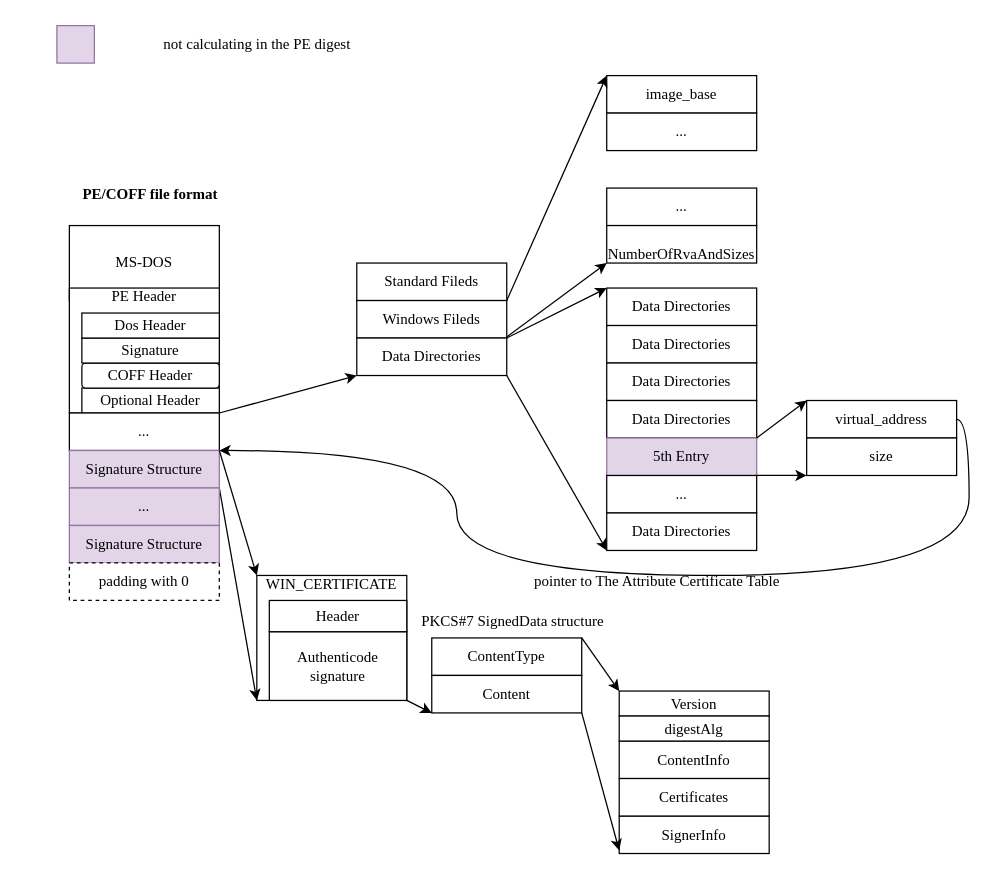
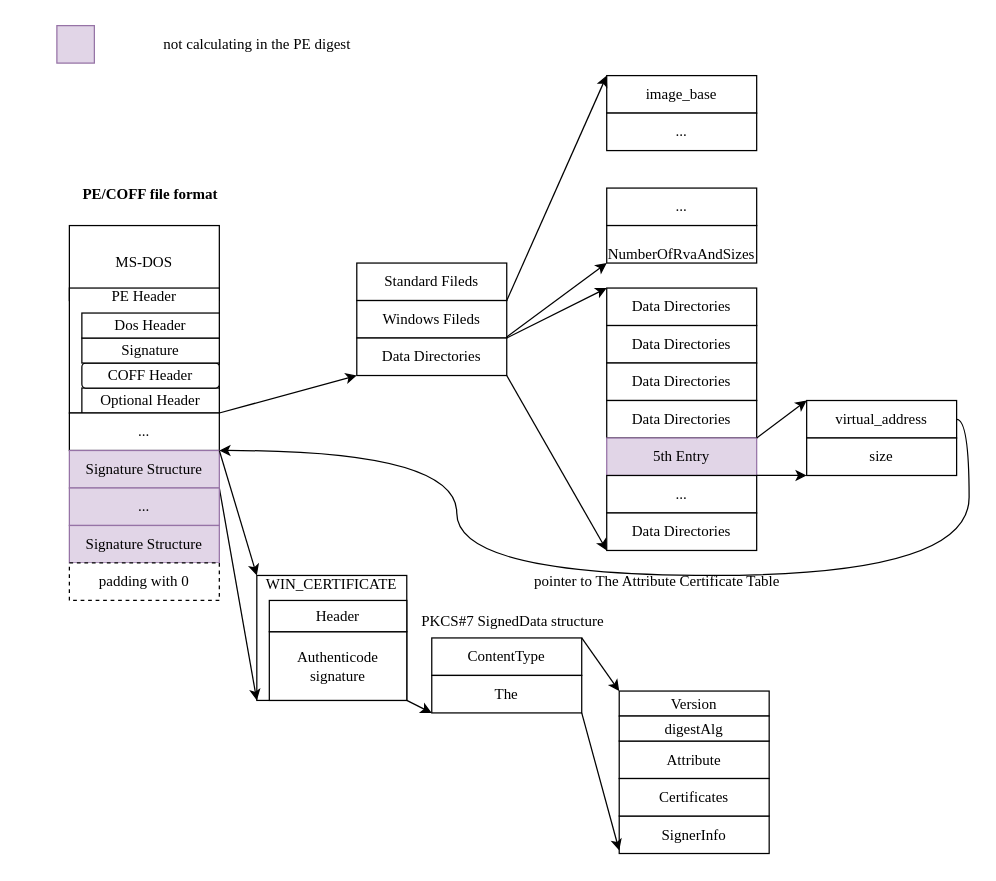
  <mxCell id="0" />
  <mxCell id="1" parent="0" />
  <mxCell id="2" value="ContentType" style="rounded=0;whiteSpace=wrap;html=1;container=0;fontFamily=Verdana;" parent="1" vertex="1"><mxGeometry x="345" y="510" width="120" height="30" as="geometry" /></mxCell>
  <mxCell id="3" value="&lt;font&gt;&lt;b&gt;PE/COFF file format&lt;/b&gt;&lt;/font&gt;" style="text;html=1;strokeColor=none;fillColor=none;align=center;verticalAlign=middle;whiteSpace=wrap;rounded=0;container=0;fontFamily=Verdana;" parent="1" vertex="1"><mxGeometry x="20" y="140" width="200" height="30" as="geometry" /></mxCell>
  <mxCell id="4" value="MS-DOS" style="rounded=0;whiteSpace=wrap;html=1;container=0;fontFamily=Verdana;" parent="1" vertex="1"><mxGeometry x="55" y="180" width="120" height="60" as="geometry" /></mxCell>
  <mxCell id="5" value="&lt;div&gt;PE Header&lt;/div&gt;&lt;div&gt;&lt;br&gt;&lt;/div&gt;&lt;div&gt;&lt;br&gt;&lt;/div&gt;&lt;div&gt;&lt;br&gt;&lt;/div&gt;&lt;div&gt;&lt;br&gt;&lt;/div&gt;&lt;div&gt;&lt;br&gt;&lt;/div&gt;&lt;div&gt;&lt;br&gt;&lt;/div&gt;" style="rounded=0;whiteSpace=wrap;html=1;container=0;fontFamily=Verdana;" parent="1" vertex="1"><mxGeometry x="55" y="230" width="120" height="100" as="geometry" /></mxCell>
  <mxCell id="6" value="Optional Header" style="rounded=0;whiteSpace=wrap;html=1;container=0;fontFamily=Verdana;" parent="1" vertex="1"><mxGeometry x="65" y="310" width="110" height="20" as="geometry" /></mxCell>
  <mxCell id="7" value="Standard Fileds" style="rounded=0;whiteSpace=wrap;html=1;container=0;fontFamily=Verdana;" parent="1" vertex="1"><mxGeometry x="285" y="210" width="120" height="30" as="geometry" /></mxCell>
  <mxCell id="8" value="" style="endArrow=classic;html=1;rounded=0;exitX=1;exitY=1;exitDx=0;exitDy=0;fontFamily=Verdana;" parent="1" source="11" target="6" edge="1"><mxGeometry width="50" height="50" relative="1" as="geometry"><mxPoint x="175" y="250" as="sourcePoint" /><mxPoint x="225" y="200" as="targetPoint" /></mxGeometry></mxCell>
  <mxCell id="9" value="Windows Fileds" style="rounded=0;whiteSpace=wrap;html=1;container=0;fontFamily=Verdana;" parent="1" vertex="1"><mxGeometry x="285" y="240" width="120" height="30" as="geometry" /></mxCell>
  <mxCell id="10" value="Data Directories" style="rounded=0;whiteSpace=wrap;html=1;container=0;fontFamily=Verdana;" parent="1" vertex="1"><mxGeometry x="285" y="270" width="120" height="30" as="geometry" /></mxCell>
  <mxCell id="11" value="COFF Header" style="whiteSpace=wrap;html=1;container=0;fontFamily=Verdana;rounded=1;" parent="1" vertex="1"><mxGeometry x="65" y="290" width="110" height="20" as="geometry" /></mxCell>
  <mxCell id="12" value="Signature" style="rounded=0;whiteSpace=wrap;html=1;container=0;fontFamily=Verdana;" parent="1" vertex="1"><mxGeometry x="65" y="270" width="110" height="20" as="geometry" /></mxCell>
  <mxCell id="13" value="Dos Header" style="rounded=0;whiteSpace=wrap;html=1;container=0;fontFamily=Verdana;" parent="1" vertex="1"><mxGeometry x="65" y="250" width="110" height="20" as="geometry" /></mxCell>
  <mxCell id="14" value="" style="endArrow=classic;html=1;rounded=0;entryX=0;entryY=1;entryDx=0;entryDy=0;fontFamily=Verdana;" parent="1" target="10" edge="1"><mxGeometry width="50" height="50" relative="1" as="geometry"><mxPoint x="175" y="330" as="sourcePoint" /><mxPoint x="225" y="280" as="targetPoint" /></mxGeometry></mxCell>
  <mxCell id="15" value="" style="endArrow=classic;html=1;rounded=0;fontFamily=Verdana;" parent="1" edge="1"><mxGeometry width="50" height="50" relative="1" as="geometry"><mxPoint x="405" y="270" as="sourcePoint" /><mxPoint x="485" y="230" as="targetPoint" /></mxGeometry></mxCell>
  <mxCell id="16" value="Data Directories" style="rounded=0;whiteSpace=wrap;html=1;container=0;fontFamily=Verdana;" parent="1" vertex="1"><mxGeometry x="485" y="230" width="120" height="30" as="geometry" /></mxCell>
  <mxCell id="17" value="Data Directories" style="rounded=0;whiteSpace=wrap;html=1;container=0;fontFamily=Verdana;" parent="1" vertex="1"><mxGeometry x="485" y="260" width="120" height="30" as="geometry" /></mxCell>
  <mxCell id="18" value="Data Directories" style="rounded=0;whiteSpace=wrap;html=1;container=0;fontFamily=Verdana;" parent="1" vertex="1"><mxGeometry x="485" y="290" width="120" height="30" as="geometry" /></mxCell>
  <mxCell id="19" value="Data Directories" style="rounded=0;whiteSpace=wrap;html=1;container=0;fontFamily=Verdana;" parent="1" vertex="1"><mxGeometry x="485" y="320" width="120" height="30" as="geometry" /></mxCell>
  <mxCell id="20" value="5th Entry" style="rounded=0;whiteSpace=wrap;html=1;fillColor=#e1d5e7;strokeColor=#9673a6;container=0;fontFamily=Verdana;" parent="1" vertex="1"><mxGeometry x="485" y="350" width="120" height="30" as="geometry" /></mxCell>
  <mxCell id="21" value="..." style="rounded=0;whiteSpace=wrap;html=1;container=0;fontFamily=Verdana;" parent="1" vertex="1"><mxGeometry x="485" y="380" width="120" height="30" as="geometry" /></mxCell>
  <mxCell id="22" value="Data Directories" style="rounded=0;whiteSpace=wrap;html=1;container=0;fontFamily=Verdana;" parent="1" vertex="1"><mxGeometry x="485" y="410" width="120" height="30" as="geometry" /></mxCell>
  <mxCell id="23" value="" style="endArrow=classic;html=1;rounded=0;entryX=0;entryY=1;entryDx=0;entryDy=0;fontFamily=Verdana;" parent="1" target="22" edge="1"><mxGeometry width="50" height="50" relative="1" as="geometry"><mxPoint x="405" y="300" as="sourcePoint" /><mxPoint x="455" y="250" as="targetPoint" /></mxGeometry></mxCell>
  <mxCell id="24" style="edgeStyle=orthogonalEdgeStyle;rounded=0;orthogonalLoop=1;jettySize=auto;html=1;entryX=1;entryY=0;entryDx=0;entryDy=0;curved=1;exitX=1;exitY=0.5;exitDx=0;exitDy=0;fontFamily=Verdana;" parent="1" source="25" target="30" edge="1"><mxGeometry relative="1" as="geometry"><Array as="points"><mxPoint x="775" y="335" /><mxPoint x="775" y="460" /><mxPoint x="365" y="460" /><mxPoint x="365" y="360" /></Array></mxGeometry></mxCell>
  <mxCell id="25" value="virtual_address" style="rounded=0;whiteSpace=wrap;html=1;container=0;fontFamily=Verdana;" parent="1" vertex="1"><mxGeometry x="645" y="320" width="120" height="30" as="geometry" /></mxCell>
  <mxCell id="26" value="size" style="rounded=0;whiteSpace=wrap;html=1;container=0;fontFamily=Verdana;" parent="1" vertex="1"><mxGeometry x="645" y="350" width="120" height="30" as="geometry" /></mxCell>
  <mxCell id="27" value="" style="endArrow=classic;html=1;rounded=0;entryX=0;entryY=0;entryDx=0;entryDy=0;fontFamily=Verdana;" parent="1" target="25" edge="1"><mxGeometry width="50" height="50" relative="1" as="geometry"><mxPoint x="605" y="350" as="sourcePoint" /><mxPoint x="655" y="300" as="targetPoint" /></mxGeometry></mxCell>
  <mxCell id="28" value="" style="endArrow=classic;html=1;rounded=0;exitX=1;exitY=0;exitDx=0;exitDy=0;entryX=0;entryY=1;entryDx=0;entryDy=0;fontFamily=Verdana;" parent="1" source="21" target="26" edge="1"><mxGeometry width="50" height="50" relative="1" as="geometry"><mxPoint x="635" y="490" as="sourcePoint" /><mxPoint x="685" y="440" as="targetPoint" /></mxGeometry></mxCell>
  <mxCell id="29" value="..." style="rounded=0;whiteSpace=wrap;html=1;container=0;fontFamily=Verdana;" parent="1" vertex="1"><mxGeometry x="55" y="330" width="120" height="30" as="geometry" /></mxCell>
  <mxCell id="30" value="Signature Structure" style="rounded=0;whiteSpace=wrap;html=1;container=0;fillColor=#e1d5e7;strokeColor=#9673a6;fontFamily=Verdana;" parent="1" vertex="1"><mxGeometry x="55" y="360" width="120" height="30" as="geometry" /></mxCell>
  <mxCell id="31" value="&lt;div&gt;WIN_CERTIFICATE&lt;/div&gt;&lt;div&gt;&lt;br&gt;&lt;/div&gt;&lt;div&gt;&lt;br&gt;&lt;/div&gt;&lt;div&gt;&lt;br&gt;&lt;/div&gt;&lt;div&gt;&lt;br&gt;&lt;/div&gt;&lt;div&gt;&lt;br&gt;&lt;/div&gt;&lt;div&gt;&lt;br&gt;&lt;/div&gt;" style="rounded=0;whiteSpace=wrap;html=1;container=0;fontFamily=Verdana;" parent="1" vertex="1"><mxGeometry x="205" y="460" width="120" height="100" as="geometry" /></mxCell>
  <mxCell id="32" value=" Authenticode signature" style="rounded=0;whiteSpace=wrap;html=1;container=0;fontFamily=Verdana;" parent="1" vertex="1"><mxGeometry x="215" y="505" width="110" height="55" as="geometry" /></mxCell>
  <mxCell id="33" value="" style="endArrow=classic;html=1;rounded=0;entryX=0;entryY=0;entryDx=0;entryDy=0;fontFamily=Verdana;" parent="1" target="31" edge="1"><mxGeometry width="50" height="50" relative="1" as="geometry"><mxPoint x="175" y="360" as="sourcePoint" /><mxPoint x="255" y="320" as="targetPoint" /></mxGeometry></mxCell>
  <mxCell id="34" value="" style="endArrow=classic;html=1;rounded=0;entryX=0;entryY=1;entryDx=0;entryDy=0;fontFamily=Verdana;" parent="1" target="31" edge="1"><mxGeometry width="50" height="50" relative="1" as="geometry"><mxPoint x="175" y="390" as="sourcePoint" /><mxPoint x="215" y="420" as="targetPoint" /></mxGeometry></mxCell>
  <mxCell id="35" value="Version" style="rounded=0;whiteSpace=wrap;html=1;container=0;fontFamily=Verdana;" parent="1" vertex="1"><mxGeometry x="495" y="552.5" width="120" height="20" as="geometry" /></mxCell>
- <mxCell id="36" value="ContentInfo" style="rounded=0;whiteSpace=wrap;html=1;container=0;fontFamily=Verdana;" parent="1" vertex="1"><mxGeometry x="495" y="592.5" width="120" height="30" as="geometry" /></mxCell>
+ <mxCell id="36" value="Attribute" style="rounded=0;whiteSpace=wrap;html=1;container=0;fontFamily=Verdana;" parent="1" vertex="1"><mxGeometry x="495" y="592.5" width="120" height="30" as="geometry" /></mxCell>
  <mxCell id="37" value="&lt;div&gt; PKCS#7 SignedData structure&lt;font&gt;&lt;b&gt;&lt;/b&gt;&lt;/font&gt;&lt;/div&gt;&lt;div&gt;&lt;b&gt;&lt;font&gt;&lt;br&gt;&lt;/font&gt;&lt;/b&gt;&lt;/div&gt;&lt;div&gt;&lt;b&gt;&lt;font&gt;&lt;br&gt;&lt;/font&gt;&lt;/b&gt;&lt;/div&gt;&lt;div&gt;&lt;b&gt;&lt;font&gt;&lt;br&gt;&lt;/font&gt;&lt;/b&gt;&lt;/div&gt;&lt;div&gt;&lt;b&gt;&lt;font&gt;&lt;br&gt;&lt;/font&gt;&lt;/b&gt;&lt;/div&gt;&lt;div&gt;&lt;b&gt;&lt;font&gt;&lt;br&gt;&lt;/font&gt;&lt;/b&gt;&lt;/div&gt;&lt;div&gt;&lt;b&gt;&lt;font&gt;&lt;br&gt;&lt;/font&gt;&lt;/b&gt;&lt;/div&gt;&lt;div&gt;&lt;b&gt;&lt;font&gt;&lt;br&gt;&lt;/font&gt;&lt;/b&gt;&lt;/div&gt;&lt;div&gt;&lt;b&gt;&lt;font&gt;&lt;br&gt;&lt;/font&gt;&lt;/b&gt;&lt;/div&gt;" style="text;whiteSpace=wrap;html=1;fontFamily=Verdana;" parent="1" vertex="1"><mxGeometry x="335" y="482.5" width="210" height="20" as="geometry" /></mxCell>
  <mxCell id="38" value="Header" style="rounded=0;whiteSpace=wrap;html=1;container=0;fontFamily=Verdana;" parent="1" vertex="1"><mxGeometry x="215" y="480" width="110" height="25" as="geometry" /></mxCell>
  <mxCell id="39" value="SignerInfo" style="rounded=0;whiteSpace=wrap;html=1;container=0;fontFamily=Verdana;" parent="1" vertex="1"><mxGeometry x="495" y="652.5" width="120" height="30" as="geometry" /></mxCell>
  <mxCell id="40" value="digestAlg" style="rounded=0;whiteSpace=wrap;html=1;container=0;fontFamily=Verdana;" parent="1" vertex="1"><mxGeometry x="495" y="572.5" width="120" height="20" as="geometry" /></mxCell>
  <mxCell id="41" value="Certificates" style="rounded=0;whiteSpace=wrap;html=1;container=0;fontFamily=Verdana;" parent="1" vertex="1"><mxGeometry x="495" y="622.5" width="120" height="30" as="geometry" /></mxCell>
  <mxCell id="42" value="..." style="rounded=0;whiteSpace=wrap;html=1;container=0;fontFamily=Verdana;fillColor=#e1d5e7;strokeColor=#9673a6;" parent="1" vertex="1"><mxGeometry x="55" y="390" width="120" height="30" as="geometry" /></mxCell>
  <mxCell id="43" value="Signature Structure" style="rounded=0;whiteSpace=wrap;html=1;container=0;fontFamily=Verdana;fillColor=#e1d5e7;strokeColor=#9673a6;" parent="1" vertex="1"><mxGeometry x="55" y="420" width="120" height="30" as="geometry" /></mxCell>
  <mxCell id="44" value="&lt;p class=&quot;heading-anchor&quot; id=&quot;the-attribute-certificate-table-image-only&quot;&gt;&lt;font&gt;pointer to The Attribute Certificate Table&lt;br&gt;&lt;/font&gt;&lt;/p&gt;" style="text;html=1;align=center;verticalAlign=middle;resizable=0;points=[];autosize=1;strokeColor=none;fillColor=none;fontFamily=Verdana;" parent="1" vertex="1"><mxGeometry x="385" y="440" width="280" height="50" as="geometry" /></mxCell>
- <mxCell id="45" value="Content" style="rounded=0;whiteSpace=wrap;html=1;fontFamily=Verdana;" parent="1" vertex="1"><mxGeometry x="345" y="540" width="120" height="30" as="geometry" /></mxCell>
+ <mxCell id="45" value="The" style="rounded=0;whiteSpace=wrap;html=1;fontFamily=Verdana;" parent="1" vertex="1"><mxGeometry x="345" y="540" width="120" height="30" as="geometry" /></mxCell>
  <mxCell id="46" value="" style="endArrow=classic;html=1;rounded=0;entryX=0;entryY=1;entryDx=0;entryDy=0;fontFamily=Verdana;" parent="1" target="45" edge="1"><mxGeometry width="50" height="50" relative="1" as="geometry"><mxPoint x="325" y="560" as="sourcePoint" /><mxPoint x="375" y="510" as="targetPoint" /></mxGeometry></mxCell>
  <mxCell id="47" value="" style="endArrow=classic;html=1;rounded=0;entryX=0;entryY=0;entryDx=0;entryDy=0;fontFamily=Verdana;" parent="1" target="35" edge="1"><mxGeometry width="50" height="50" relative="1" as="geometry"><mxPoint x="465" y="510" as="sourcePoint" /><mxPoint x="515" y="460" as="targetPoint" /></mxGeometry></mxCell>
  <mxCell id="48" value="" style="endArrow=classic;html=1;rounded=0;fontFamily=Verdana;" parent="1" edge="1"><mxGeometry width="50" height="50" relative="1" as="geometry"><mxPoint x="465" y="570" as="sourcePoint" /><mxPoint x="495" y="680" as="targetPoint" /></mxGeometry></mxCell>
  <mxCell id="49" value="padding with 0" style="rounded=0;whiteSpace=wrap;html=1;container=0;fontFamily=Verdana;dashed=1;" parent="1" vertex="1"><mxGeometry x="55" y="450" width="120" height="30" as="geometry" /></mxCell>
  <mxCell id="50" value="" style="rounded=0;whiteSpace=wrap;html=1;fillColor=#e1d5e7;strokeColor=#9673a6;" vertex="1" parent="1"><mxGeometry x="45" y="20" width="30" height="30" as="geometry" /></mxCell>
  <mxCell id="51" value="not calculating in the PE digest" style="text;html=1;align=center;verticalAlign=middle;resizable=0;points=[];autosize=1;strokeColor=none;fillColor=none;fontFamily=Verdana;" vertex="1" parent="1"><mxGeometry x="95" y="20" width="220" height="30" as="geometry" /></mxCell>
  <mxCell id="52" value="image_base" style="rounded=0;whiteSpace=wrap;html=1;container=0;fontFamily=Verdana;" vertex="1" parent="1"><mxGeometry x="485" y="60" width="120" height="30" as="geometry" /></mxCell>
  <mxCell id="53" value="..." style="rounded=0;whiteSpace=wrap;html=1;container=0;fontFamily=Verdana;" vertex="1" parent="1"><mxGeometry x="485" y="90" width="120" height="30" as="geometry" /></mxCell>
  <mxCell id="54" value="..." style="rounded=0;whiteSpace=wrap;html=1;container=0;fontFamily=Verdana;" vertex="1" parent="1"><mxGeometry x="485" y="150" width="120" height="30" as="geometry" /></mxCell>
  <mxCell id="55" value="&lt;br&gt;NumberOfRvaAndSizes " style="rounded=0;whiteSpace=wrap;html=1;container=0;fontFamily=Verdana;" vertex="1" parent="1"><mxGeometry x="485" y="180" width="120" height="30" as="geometry" /></mxCell>
  <mxCell id="56" value="" style="endArrow=classic;html=1;rounded=0;fontFamily=Verdana;entryX=0;entryY=0;entryDx=0;entryDy=0;" edge="1" parent="1" target="52"><mxGeometry width="50" height="50" relative="1" as="geometry"><mxPoint x="405" y="240" as="sourcePoint" /><mxPoint x="485" y="200" as="targetPoint" /></mxGeometry></mxCell>
  <mxCell id="57" value="" style="endArrow=classic;html=1;rounded=0;exitX=1;exitY=0;exitDx=0;exitDy=0;entryX=0;entryY=1;entryDx=0;entryDy=0;fontFamily=Verdana;" edge="1" parent="1" target="55"><mxGeometry width="50" height="50" relative="1" as="geometry"><mxPoint x="405" y="269.17" as="sourcePoint" /><mxPoint x="445" y="269.17" as="targetPoint" /></mxGeometry></mxCell>
